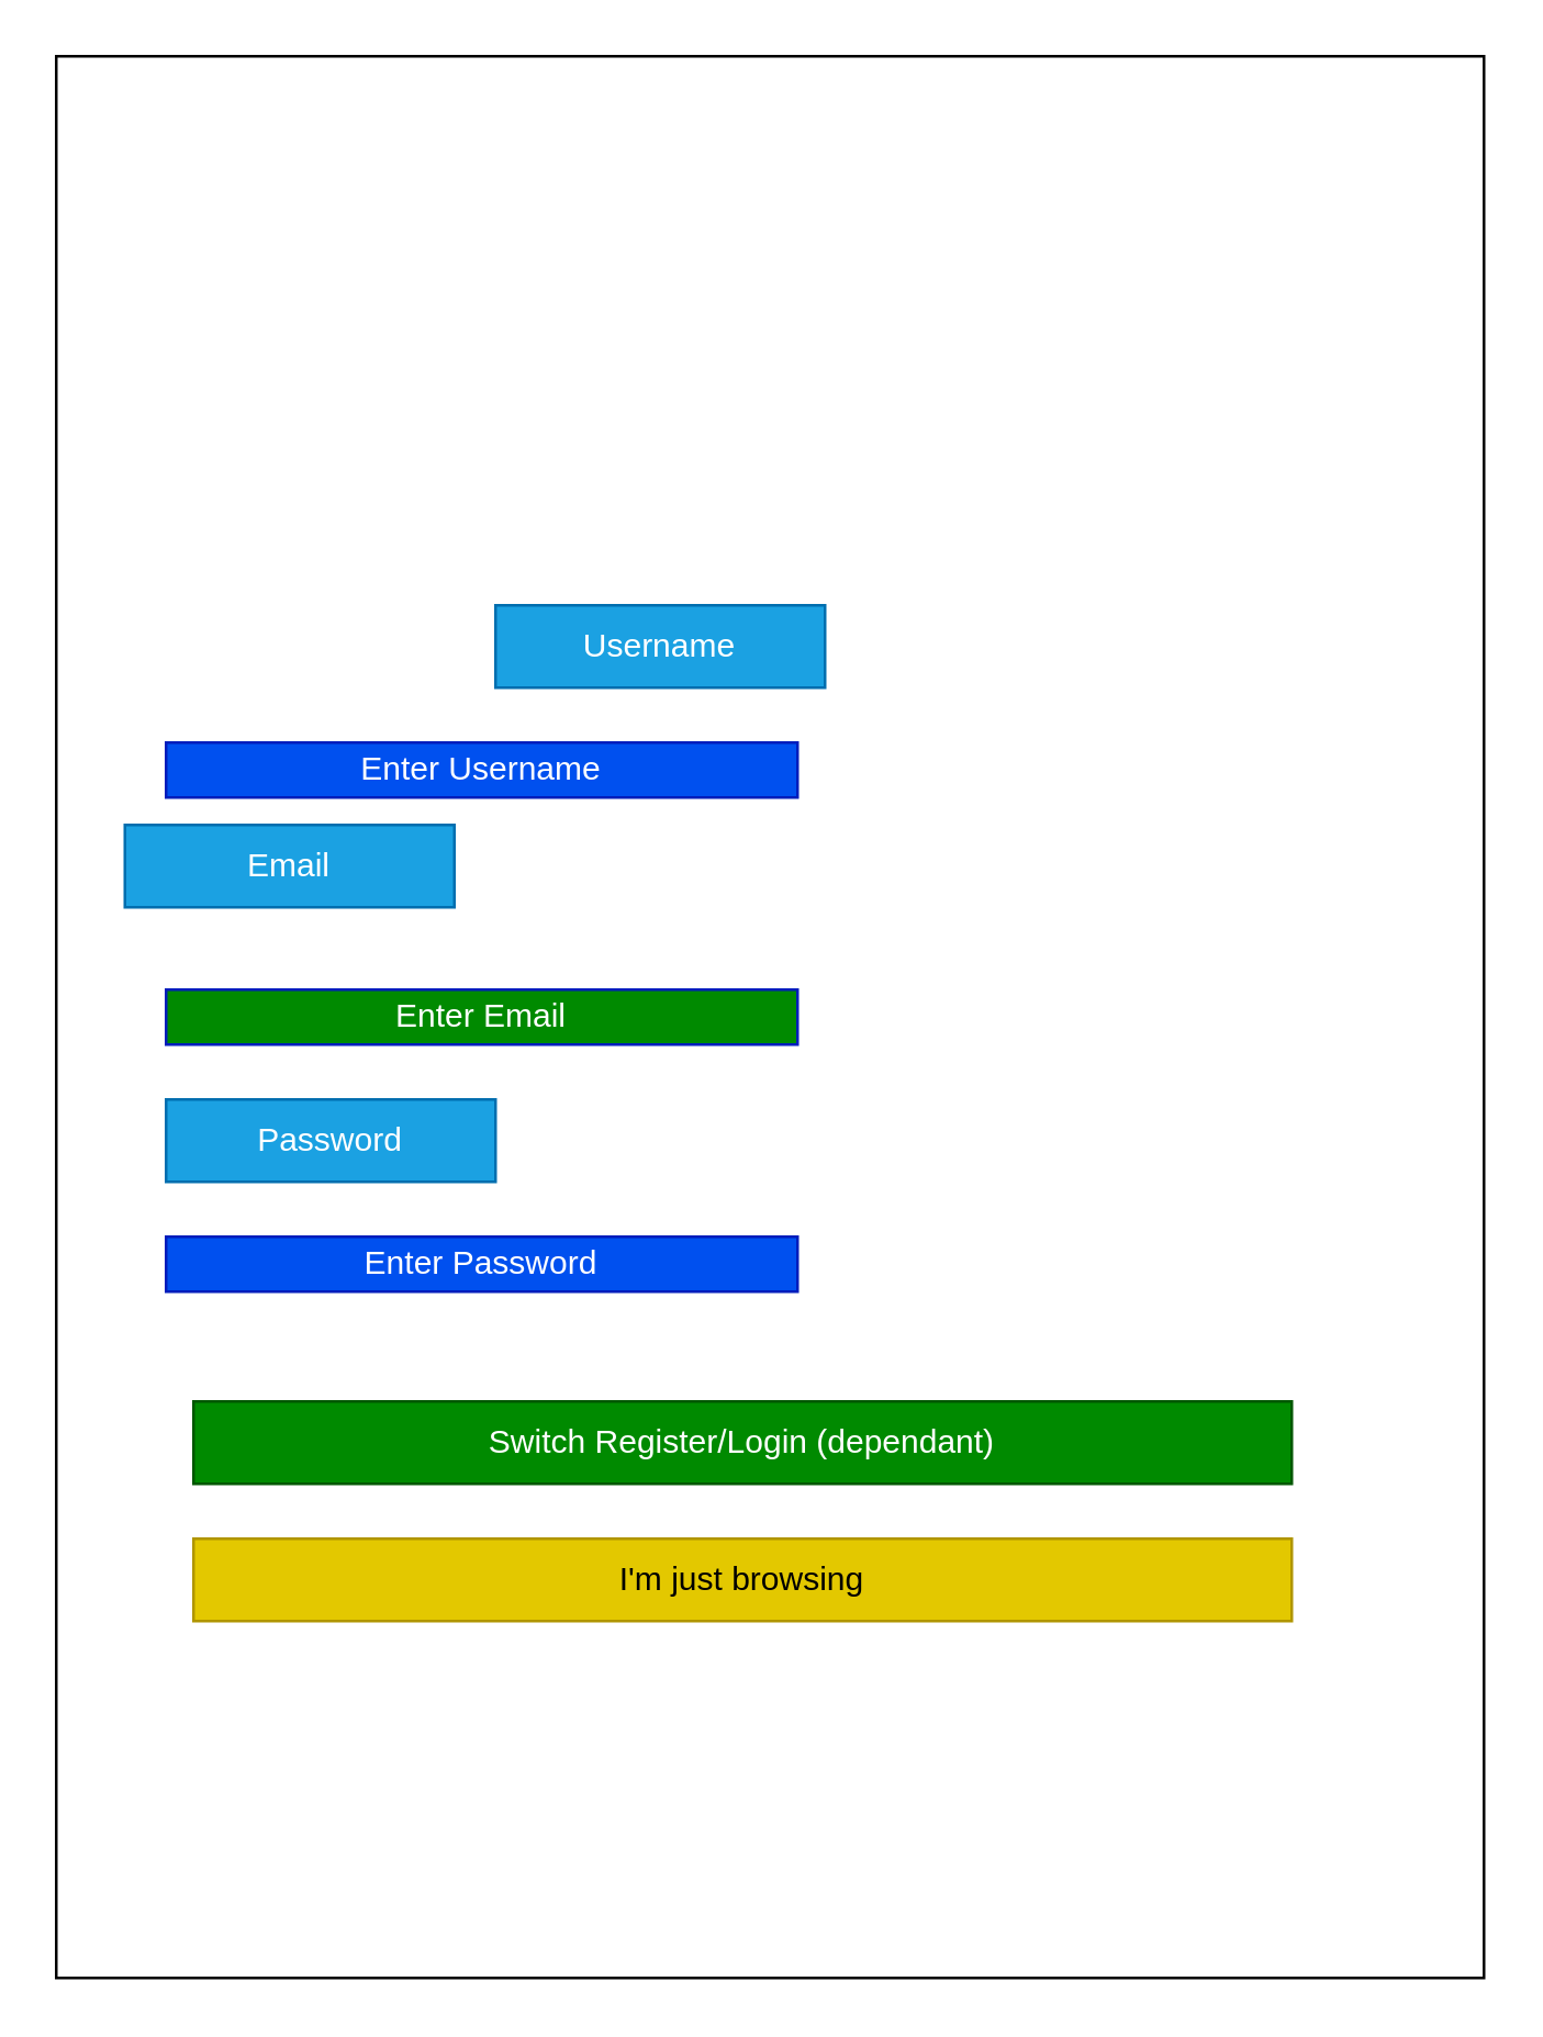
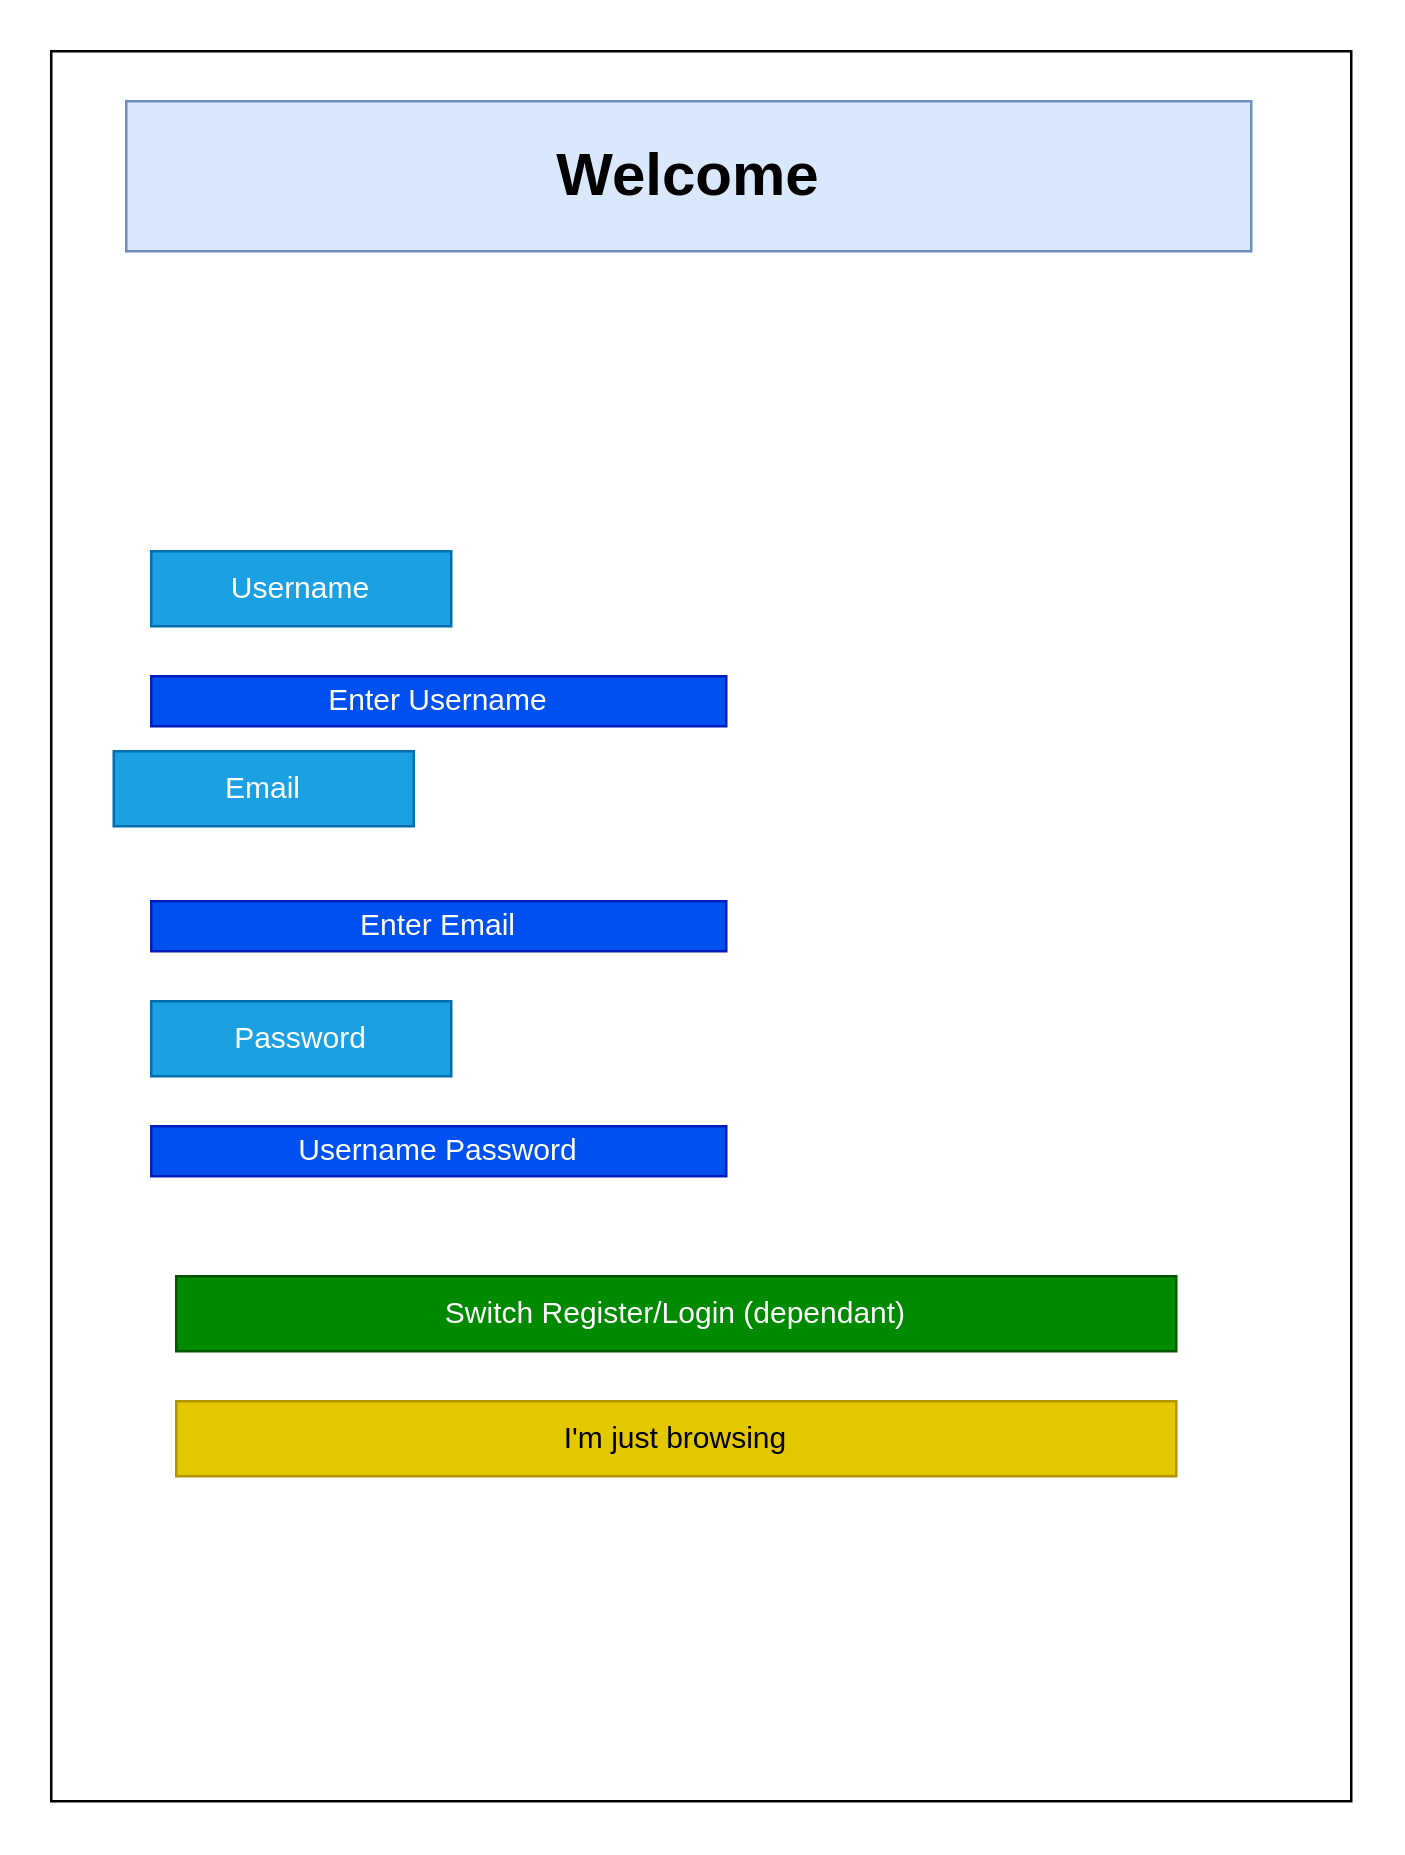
  <mxCell id="0" />
  <mxCell id="1" parent="0" />
  <mxCell id="2" value="" style="rounded=0;whiteSpace=wrap;html=1;" vertex="1" parent="1"><mxGeometry x="20" y="20" width="520" height="700" as="geometry" /></mxCell>
- <mxCell id="4" value="Username" style="rounded=0;whiteSpace=wrap;html=1;fillColor=#1ba1e2;fontColor=#ffffff;strokeColor=#006EAF;" vertex="1" parent="1"><mxGeometry x="180" y="220" width="120" height="30" as="geometry" /></mxCell>
+ <mxCell id="3" value="&lt;h1&gt;Welcome&lt;/h1&gt;" style="rounded=0;whiteSpace=wrap;html=1;fillColor=#dae8fc;strokeColor=#6c8ebf;" vertex="1" parent="1"><mxGeometry x="50" y="40" width="450" height="60" as="geometry" /></mxCell>
+ <mxCell id="4" value="Username" style="rounded=0;whiteSpace=wrap;html=1;fillColor=#1ba1e2;fontColor=#ffffff;strokeColor=#006EAF;" vertex="1" parent="1"><mxGeometry x="60" y="220" width="120" height="30" as="geometry" /></mxCell>
  <mxCell id="5" value="Enter Username" style="rounded=0;whiteSpace=wrap;html=1;fillColor=#0050ef;fontColor=#ffffff;strokeColor=#001DBC;" vertex="1" parent="1"><mxGeometry x="60" y="270" width="230" height="20" as="geometry" /></mxCell>
  <mxCell id="6" value="Email" style="rounded=0;whiteSpace=wrap;html=1;fillColor=#1ba1e2;fontColor=#ffffff;strokeColor=#006EAF;" vertex="1" parent="1"><mxGeometry x="45" y="300" width="120" height="30" as="geometry" /></mxCell>
- <mxCell id="7" value="Enter Email" style="rounded=0;whiteSpace=wrap;html=1;fillColor=#008a00;fontColor=#ffffff;strokeColor=#001DBC;" vertex="1" parent="1"><mxGeometry x="60" y="360" width="230" height="20" as="geometry" /></mxCell>
+ <mxCell id="7" value="Enter Email" style="rounded=0;whiteSpace=wrap;html=1;fillColor=#0050ef;fontColor=#ffffff;strokeColor=#001DBC;" vertex="1" parent="1"><mxGeometry x="60" y="360" width="230" height="20" as="geometry" /></mxCell>
  <mxCell id="8" value="Password" style="rounded=0;whiteSpace=wrap;html=1;fillColor=#1ba1e2;fontColor=#ffffff;strokeColor=#006EAF;" vertex="1" parent="1"><mxGeometry x="60" y="400" width="120" height="30" as="geometry" /></mxCell>
- <mxCell id="9" value="Enter Password" style="rounded=0;whiteSpace=wrap;html=1;fillColor=#0050ef;fontColor=#ffffff;strokeColor=#001DBC;" vertex="1" parent="1"><mxGeometry x="60" y="450" width="230" height="20" as="geometry" /></mxCell>
+ <mxCell id="9" value="Username Password" style="rounded=0;whiteSpace=wrap;html=1;fillColor=#0050ef;fontColor=#ffffff;strokeColor=#001DBC;" vertex="1" parent="1"><mxGeometry x="60" y="450" width="230" height="20" as="geometry" /></mxCell>
  <mxCell id="10" value="Switch Register/Login (dependant)" style="rounded=0;whiteSpace=wrap;html=1;fillColor=#008a00;strokeColor=#005700;fontColor=#ffffff;" vertex="1" parent="1"><mxGeometry x="70" y="510" width="400" height="30" as="geometry" /></mxCell>
  <mxCell id="11" value="I'm just browsing" style="rounded=0;whiteSpace=wrap;html=1;fillColor=#e3c800;fontColor=#000000;strokeColor=#B09500;" vertex="1" parent="1"><mxGeometry x="70" y="560" width="400" height="30" as="geometry" /></mxCell>
